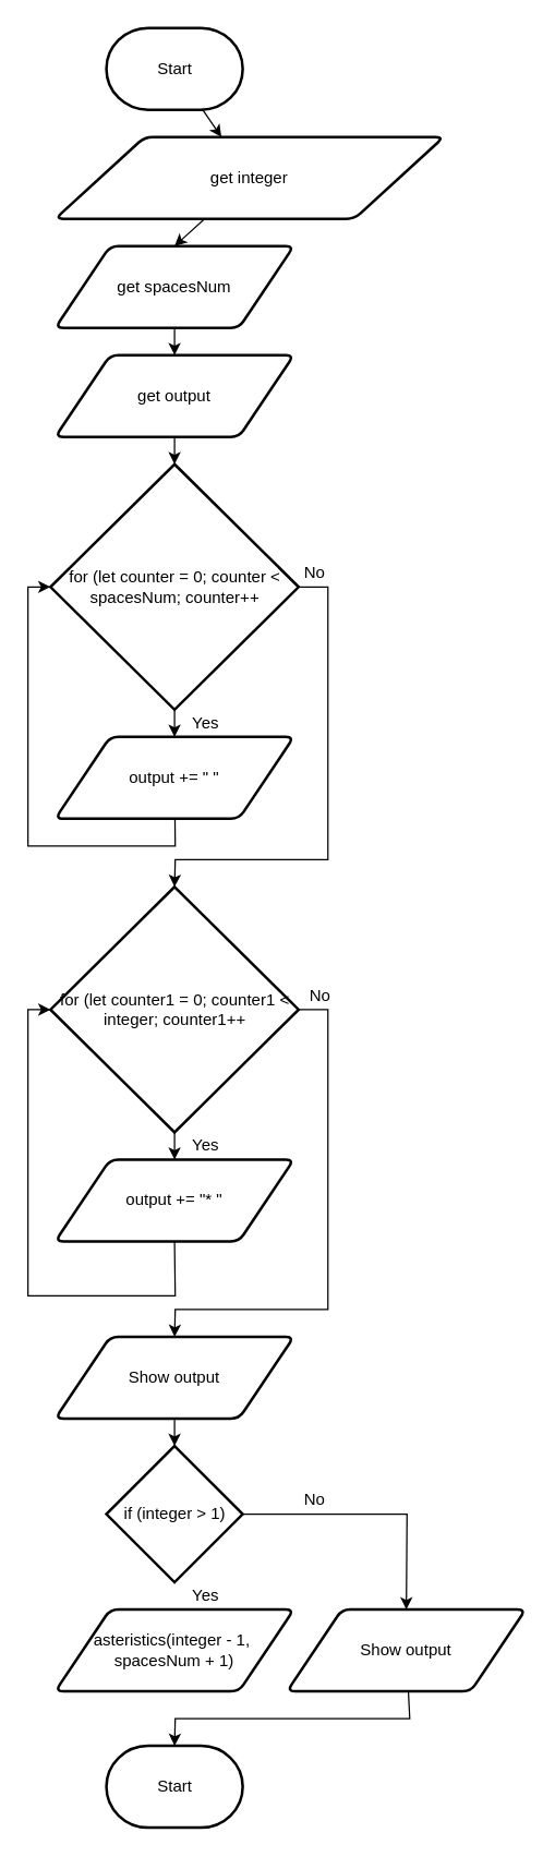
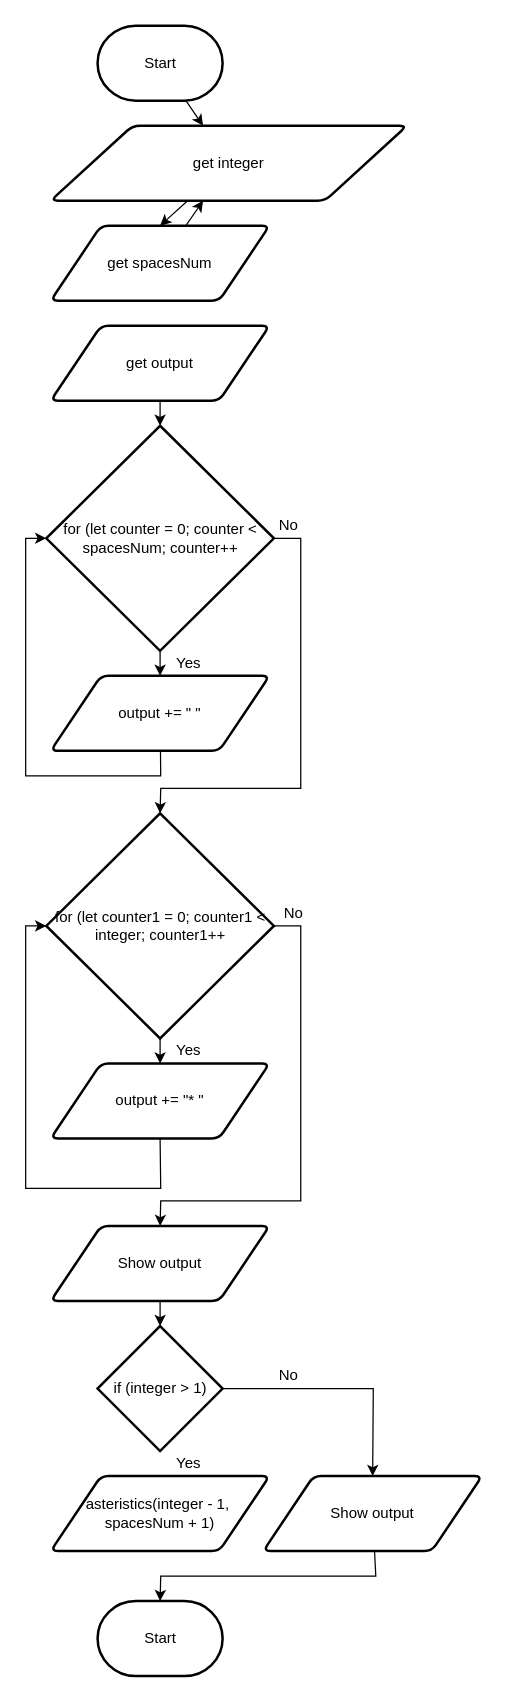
  <mxCell id="0" />
  <mxCell id="1" parent="0" />
  <mxCell id="2" value="" style="edgeStyle=none;html=1;" edge="1" parent="1" source="3" target="5"><mxGeometry relative="1" as="geometry" /></mxCell>
  <mxCell id="3" value="Start" style="strokeWidth=2;html=1;shape=mxgraph.flowchart.terminator;whiteSpace=wrap;" vertex="1" parent="1"><mxGeometry x="77.5" y="20" width="100" height="60" as="geometry" /></mxCell>
  <mxCell id="4" value="" style="edgeStyle=none;html=1;" edge="1" parent="1" source="5"><mxGeometry relative="1" as="geometry"><mxPoint x="127.5" y="180" as="targetPoint" /></mxGeometry></mxCell>
  <mxCell id="5" value="get integer" style="shape=parallelogram;html=1;strokeWidth=2;perimeter=parallelogramPerimeter;whiteSpace=wrap;rounded=1;arcSize=12;size=0.23;" vertex="1" parent="1"><mxGeometry x="40" y="100" width="285" height="60" as="geometry" /></mxCell>
- <mxCell id="6" value="" style="edgeStyle=none;html=1;" edge="1" parent="1" source="7" target="9"><mxGeometry relative="1" as="geometry" /></mxCell>
+ <mxCell id="6" value="" style="edgeStyle=none;html=1;" edge="1" parent="1" source="7" target="5"><mxGeometry relative="1" as="geometry" /></mxCell>
  <mxCell id="7" value="get spacesNum" style="shape=parallelogram;html=1;strokeWidth=2;perimeter=parallelogramPerimeter;whiteSpace=wrap;rounded=1;arcSize=12;size=0.23;" vertex="1" parent="1"><mxGeometry x="40" y="180" width="175" height="60" as="geometry" /></mxCell>
  <mxCell id="8" value="" style="edgeStyle=none;html=1;" edge="1" parent="1" source="9" target="12"><mxGeometry relative="1" as="geometry" /></mxCell>
  <mxCell id="9" value="get output" style="shape=parallelogram;html=1;strokeWidth=2;perimeter=parallelogramPerimeter;whiteSpace=wrap;rounded=1;arcSize=12;size=0.23;" vertex="1" parent="1"><mxGeometry x="40" y="260" width="175" height="60" as="geometry" /></mxCell>
  <mxCell id="10" value="" style="edgeStyle=none;html=1;" edge="1" parent="1" source="12" target="14"><mxGeometry relative="1" as="geometry" /></mxCell>
  <mxCell id="11" style="edgeStyle=none;rounded=0;html=1;entryX=0.5;entryY=0;entryDx=0;entryDy=0;entryPerimeter=0;" edge="1" parent="1" source="12" target="17"><mxGeometry relative="1" as="geometry"><Array as="points"><mxPoint x="240" y="430" /><mxPoint x="240" y="630" /><mxPoint x="128" y="630" /></Array></mxGeometry></mxCell>
  <mxCell id="12" value="for (let counter = 0; counter &amp;lt; spacesNum; counter++" style="strokeWidth=2;html=1;shape=mxgraph.flowchart.decision;whiteSpace=wrap;" vertex="1" parent="1"><mxGeometry x="36.5" y="340" width="182" height="180" as="geometry" /></mxCell>
  <mxCell id="13" style="edgeStyle=none;html=1;entryX=0;entryY=0.5;entryDx=0;entryDy=0;entryPerimeter=0;rounded=0;" edge="1" parent="1" source="14" target="12"><mxGeometry relative="1" as="geometry"><Array as="points"><mxPoint x="128" y="620" /><mxPoint x="20" y="620" /><mxPoint x="20" y="430" /></Array></mxGeometry></mxCell>
  <mxCell id="14" value="output += &quot; &quot;" style="shape=parallelogram;html=1;strokeWidth=2;perimeter=parallelogramPerimeter;whiteSpace=wrap;rounded=1;arcSize=12;size=0.23;" vertex="1" parent="1"><mxGeometry x="40" y="540" width="175" height="60" as="geometry" /></mxCell>
  <mxCell id="15" value="" style="edgeStyle=none;rounded=0;html=1;" edge="1" parent="1" source="17" target="19"><mxGeometry relative="1" as="geometry" /></mxCell>
  <mxCell id="16" style="edgeStyle=none;rounded=0;html=1;entryX=0.5;entryY=0;entryDx=0;entryDy=0;" edge="1" parent="1" source="17" target="21"><mxGeometry relative="1" as="geometry"><Array as="points"><mxPoint x="240" y="740" /><mxPoint x="240" y="960" /><mxPoint x="128" y="960" /></Array></mxGeometry></mxCell>
  <mxCell id="17" value="for (let counter1 = 0; counter1 &amp;lt; integer; counter1++" style="strokeWidth=2;html=1;shape=mxgraph.flowchart.decision;whiteSpace=wrap;" vertex="1" parent="1"><mxGeometry x="36.5" y="650" width="182" height="180" as="geometry" /></mxCell>
  <mxCell id="18" style="edgeStyle=none;rounded=0;html=1;entryX=0;entryY=0.5;entryDx=0;entryDy=0;entryPerimeter=0;exitX=0.5;exitY=1;exitDx=0;exitDy=0;" edge="1" parent="1" source="19" target="17"><mxGeometry relative="1" as="geometry"><Array as="points"><mxPoint x="128" y="950" /><mxPoint x="20" y="950" /><mxPoint x="20" y="740" /></Array></mxGeometry></mxCell>
  <mxCell id="19" value="output += &quot;* &quot;" style="shape=parallelogram;html=1;strokeWidth=2;perimeter=parallelogramPerimeter;whiteSpace=wrap;rounded=1;arcSize=12;size=0.23;" vertex="1" parent="1"><mxGeometry x="40" y="850" width="175" height="60" as="geometry" /></mxCell>
  <mxCell id="20" value="" style="edgeStyle=none;rounded=0;html=1;" edge="1" parent="1" source="21"><mxGeometry relative="1" as="geometry"><mxPoint x="127.5" y="1060" as="targetPoint" /></mxGeometry></mxCell>
  <mxCell id="21" value="Show output" style="shape=parallelogram;html=1;strokeWidth=2;perimeter=parallelogramPerimeter;whiteSpace=wrap;rounded=1;arcSize=12;size=0.23;" vertex="1" parent="1"><mxGeometry x="40" y="980" width="175" height="60" as="geometry" /></mxCell>
  <mxCell id="22" style="edgeStyle=none;rounded=0;html=1;entryX=0.5;entryY=0;entryDx=0;entryDy=0;exitX=1;exitY=0.5;exitDx=0;exitDy=0;exitPerimeter=0;" edge="1" parent="1" source="23" target="26"><mxGeometry relative="1" as="geometry"><Array as="points"><mxPoint x="298" y="1110" /></Array></mxGeometry></mxCell>
  <mxCell id="23" value="if (integer &amp;gt; 1)" style="strokeWidth=2;html=1;shape=mxgraph.flowchart.decision;whiteSpace=wrap;" vertex="1" parent="1"><mxGeometry x="77.5" y="1060" width="100" height="100" as="geometry" /></mxCell>
  <mxCell id="24" value="asteristics(integer - 1,&amp;nbsp; spacesNum + 1)" style="shape=parallelogram;html=1;strokeWidth=2;perimeter=parallelogramPerimeter;whiteSpace=wrap;rounded=1;arcSize=12;size=0.23;" vertex="1" parent="1"><mxGeometry x="40" y="1180" width="175" height="60" as="geometry" /></mxCell>
  <mxCell id="25" style="edgeStyle=none;rounded=0;html=1;entryX=0.5;entryY=0;entryDx=0;entryDy=0;entryPerimeter=0;" edge="1" parent="1" source="26" target="27"><mxGeometry relative="1" as="geometry"><Array as="points"><mxPoint x="300" y="1260" /><mxPoint x="128" y="1260" /></Array></mxGeometry></mxCell>
  <mxCell id="26" value="Show output" style="shape=parallelogram;html=1;strokeWidth=2;perimeter=parallelogramPerimeter;whiteSpace=wrap;rounded=1;arcSize=12;size=0.23;" vertex="1" parent="1"><mxGeometry x="210" y="1180" width="175" height="60" as="geometry" /></mxCell>
  <mxCell id="27" value="Start" style="strokeWidth=2;html=1;shape=mxgraph.flowchart.terminator;whiteSpace=wrap;" vertex="1" parent="1"><mxGeometry x="77.5" y="1280" width="100" height="60" as="geometry" /></mxCell>
  <mxCell id="28" value="Yes" style="text;html=1;resizable=0;autosize=1;align=center;verticalAlign=middle;points=[];fillColor=none;strokeColor=none;rounded=0;" vertex="1" parent="1"><mxGeometry x="130" y="520" width="40" height="20" as="geometry" /></mxCell>
  <mxCell id="29" value="No" style="text;html=1;resizable=0;autosize=1;align=center;verticalAlign=middle;points=[];fillColor=none;strokeColor=none;rounded=0;" vertex="1" parent="1"><mxGeometry x="215" y="410" width="30" height="20" as="geometry" /></mxCell>
  <mxCell id="30" value="No" style="text;html=1;resizable=0;autosize=1;align=center;verticalAlign=middle;points=[];fillColor=none;strokeColor=none;rounded=0;" vertex="1" parent="1"><mxGeometry x="218.5" y="720" width="30" height="20" as="geometry" /></mxCell>
  <mxCell id="31" value="Yes" style="text;html=1;resizable=0;autosize=1;align=center;verticalAlign=middle;points=[];fillColor=none;strokeColor=none;rounded=0;" vertex="1" parent="1"><mxGeometry x="130" y="830" width="40" height="20" as="geometry" /></mxCell>
  <mxCell id="32" value="Yes" style="text;html=1;resizable=0;autosize=1;align=center;verticalAlign=middle;points=[];fillColor=none;strokeColor=none;rounded=0;" vertex="1" parent="1"><mxGeometry x="130" y="1160" width="40" height="20" as="geometry" /></mxCell>
  <mxCell id="33" value="No" style="text;html=1;resizable=0;autosize=1;align=center;verticalAlign=middle;points=[];fillColor=none;strokeColor=none;rounded=0;" vertex="1" parent="1"><mxGeometry x="215" y="1090" width="30" height="20" as="geometry" /></mxCell>
